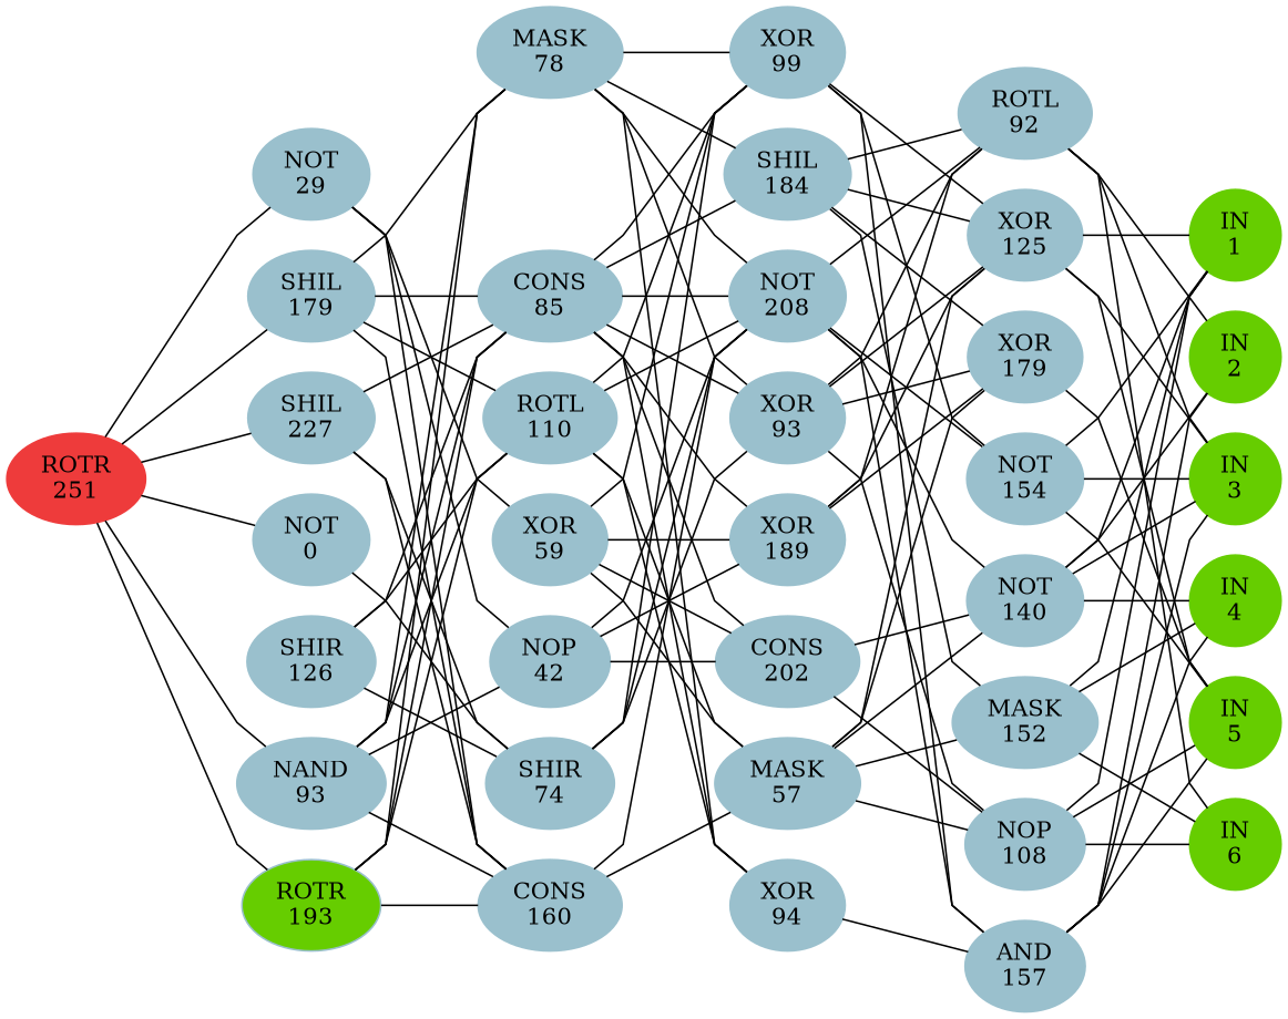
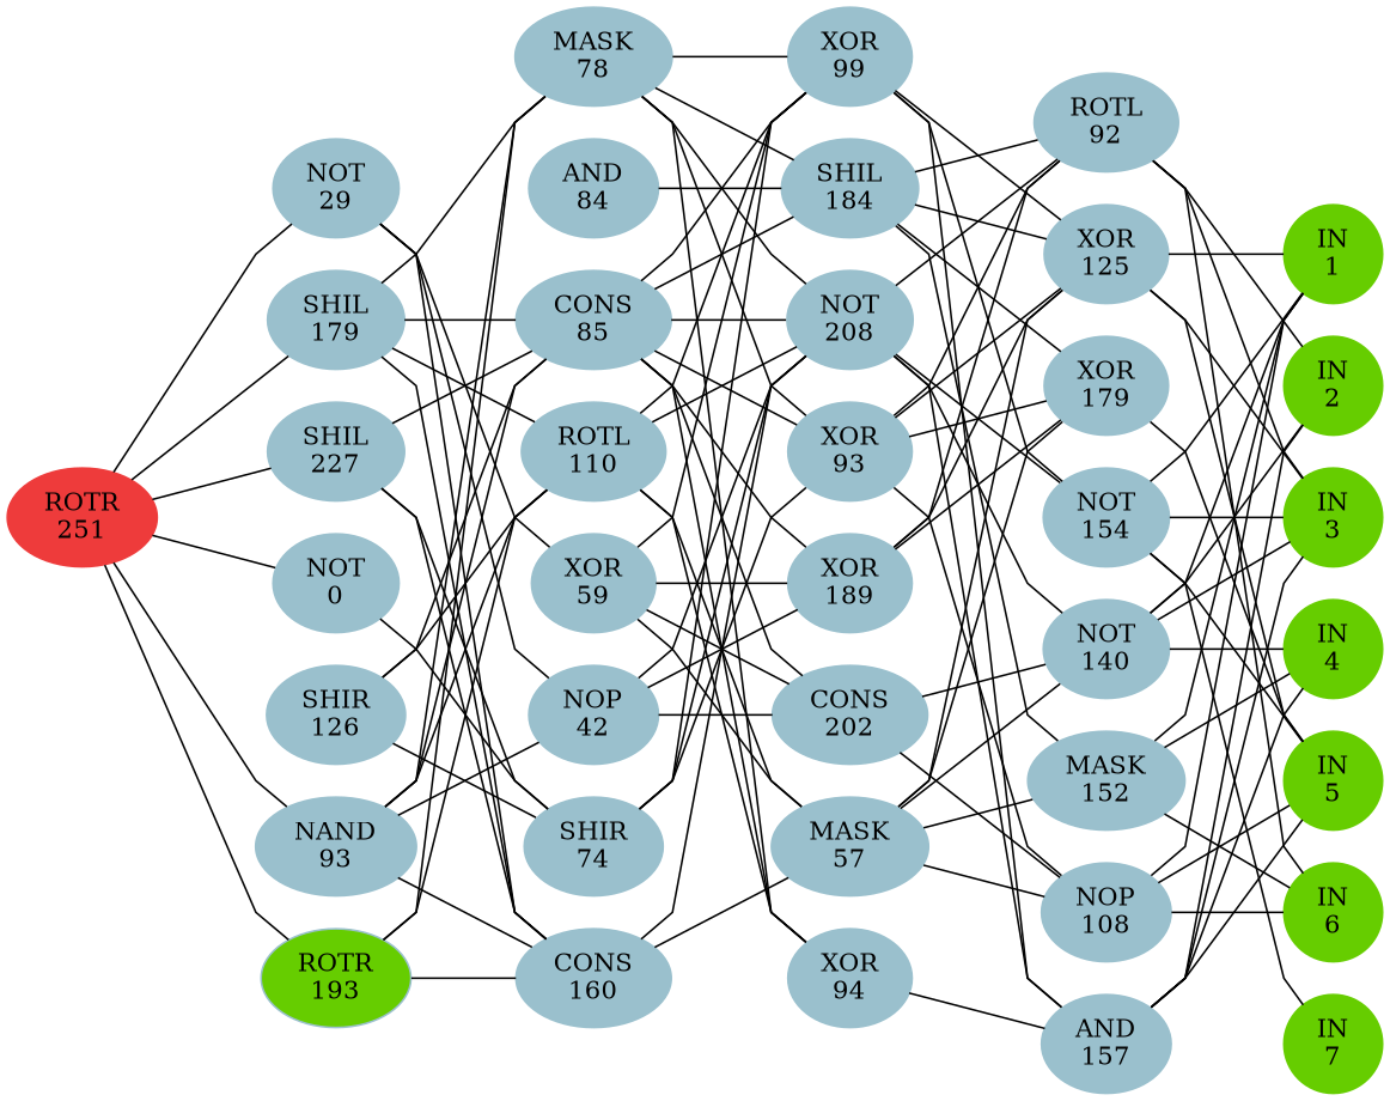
  graph {
    ordering=out
    rankdir=LR
    ranksep=0.75
    splines=polyline
    node [color=lightblue3 style=filled]
    edge [style=solid]
    n1 [color=chartreuse3 label="IN\n1"]
    n2 [color=chartreuse3 label="IN\n2"]
    n3 [color=chartreuse3 label="IN\n3"]
    n4 [color=chartreuse3 label="IN\n4"]
    n5 [color=chartreuse3 label="IN\n5"]
    n6 [color=chartreuse3 label="IN\n6"]
+   n7 [color=chartreuse3 label="IN\n7"]
    n8 [label="ROTL\n92"]
    n9 [label="XOR\n125"]
    n10 [label="XOR\n179"]
    n11 [label="NOT\n154"]
    n12 [label="NOT\n140"]
    n13 [label="MASK\n152"]
    n14 [label="NOP\n108"]
    n15 [label="AND\n157"]
    n16 [label="XOR\n99"]
    n17 [label="SHIL\n184"]
    n18 [label="NOT\n208"]
    n19 [label="XOR\n93"]
    n20 [label="XOR\n189"]
    n21 [label="CONS\n202"]
    n22 [label="MASK\n57"]
    n23 [label="XOR\n94"]
    n24 [label="MASK\n78"]
+   n25 [label="AND\n84"]
    n26 [label="CONS\n85"]
    n27 [label="ROTL\n110"]
    n28 [label="XOR\n59"]
    n29 [label="NOP\n42"]
    n30 [label="SHIR\n74"]
    n31 [label="CONS\n160"]
    n32 [label="NOT\n29"]
    n33 [label="SHIL\n179"]
    n34 [label="SHIL\n227"]
    n35 [label="NOT\n0"]
    n36 [label="SHIR\n126"]
    n37 [label="NAND\n93"]
    n38 [fillcolor=chartreuse3 label="ROTR\n193"]
    n39 [color=brown2 label="ROTR\n251"]
    subgraph sub_1 {
      rank=same
      n1
      n2
      n3
      n4
      n5
      n6
+     n7
    }
    subgraph sub_2 {
      rank=same
      n8
      n9
      n10
      n11
      n12
      n13
      n14
      n15
    }
    subgraph sub_3 {
      rank=same
      n16
      n17
      n18
      n19
      n20
      n21
      n22
      n23
    }
    subgraph sub_4 {
      rank=same
      n24
+     n25
      n26
      n27
      n28
      n29
      n30
      n31
    }
    subgraph sub_5 {
      rank=same
      n32
      n33
      n34
      n35
      n36
      n37
      n38
    }
    subgraph sub_6 {
      rank=same
      n39
    }
    n1 -- n2 [style=invis]
    n2 -- n3 [style=invis]
    n3 -- n4 [style=invis]
    n4 -- n5 [style=invis]
    n5 -- n6 [style=invis]
+   n6 -- n7 [style=invis]
    n8 -- n2
    n8 -- n3
    n8 -- n6
    n8 -- n9 [style=invis]
    n9 -- n1
    n9 -- n3
    n9 -- n5
    n9 -- n10 [style=invis]
    n10 -- n5
    n10 -- n11 [style=invis]
    n11 -- n1
    n11 -- n3
    n11 -- n5
+   n11 -- n7
    n11 -- n12 [style=invis]
    n12 -- n1
    n12 -- n2
    n12 -- n3
    n12 -- n4
    n12 -- n13 [style=invis]
    n13 -- n1
    n13 -- n4
    n13 -- n6
    n13 -- n14 [style=invis]
    n14 -- n1
    n14 -- n5
    n14 -- n6
    n14 -- n15 [style=invis]
    n15 -- n2
    n15 -- n3
    n15 -- n4
    n15 -- n5
    n16 -- n9
    n16 -- n11
    n16 -- n15
    n16 -- n17 [style=invis]
    n17 -- n8
    n17 -- n9
    n17 -- n10
    n17 -- n13
    n17 -- n18 [style=invis]
    n18 -- n8
    n18 -- n11
    n18 -- n12
    n18 -- n15
    n18 -- n19 [style=invis]
    n19 -- n8
    n19 -- n9
    n19 -- n10
    n19 -- n14
    n19 -- n20 [style=invis]
    n20 -- n8
    n20 -- n9
    n20 -- n10
    n20 -- n21 [style=invis]
    n21 -- n12
    n21 -- n14
    n21 -- n22 [style=invis]
    n22 -- n9
    n22 -- n10
    n22 -- n12
    n22 -- n13
    n22 -- n14
    n22 -- n23 [style=invis]
    n23 -- n15
    n24 -- n16
    n24 -- n17
    n24 -- n18
    n24 -- n19
    n24 -- n23
+   n24 -- n25 [style=invis]
+   n25 -- n17
+   n25 -- n26 [style=invis]
    n26 -- n16
    n26 -- n17
    n26 -- n18
    n26 -- n19
    n26 -- n20
    n26 -- n21
    n26 -- n23
    n26 -- n27 [style=invis]
    n27 -- n16
    n27 -- n18
    n27 -- n22
    n27 -- n23
    n27 -- n28 [style=invis]
    n28 -- n16
    n28 -- n20
    n28 -- n21
    n28 -- n22
    n28 -- n29 [style=invis]
    n29 -- n18
    n29 -- n20
    n29 -- n21
    n29 -- n30 [style=invis]
    n30 -- n16
    n30 -- n18
    n30 -- n19
    n30 -- n31 [style=invis]
    n31 -- n18
    n31 -- n22
    n32 -- n28
    n32 -- n29
    n32 -- n31
    n32 -- n33 [style=invis]
    n33 -- n24
    n33 -- n26
    n33 -- n27
    n33 -- n31
    n33 -- n34 [style=invis]
    n34 -- n26
    n34 -- n30
    n34 -- n31
    n34 -- n35 [style=invis]
    n35 -- n30
    n35 -- n36 [style=invis]
    n36 -- n26
    n36 -- n27
    n36 -- n30
    n36 -- n37 [style=invis]
    n37 -- n24
    n37 -- n26
    n37 -- n27
    n37 -- n29
    n37 -- n31
    n37 -- n38 [style=invis]
    n38 -- n24
-   n38 -- n26
    n38 -- n27
    n38 -- n31
    n39 -- n32
    n39 -- n33
    n39 -- n34
    n39 -- n35
    n39 -- n37
    n39 -- n38
    n39 -- n39 [style=invis]
  }
